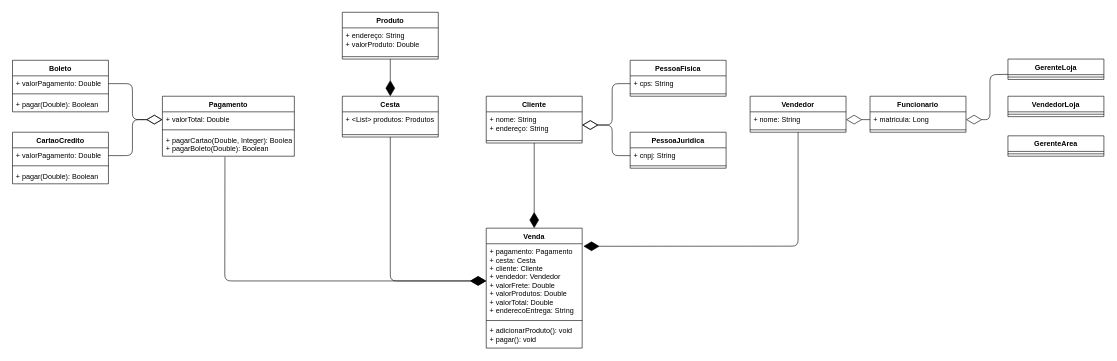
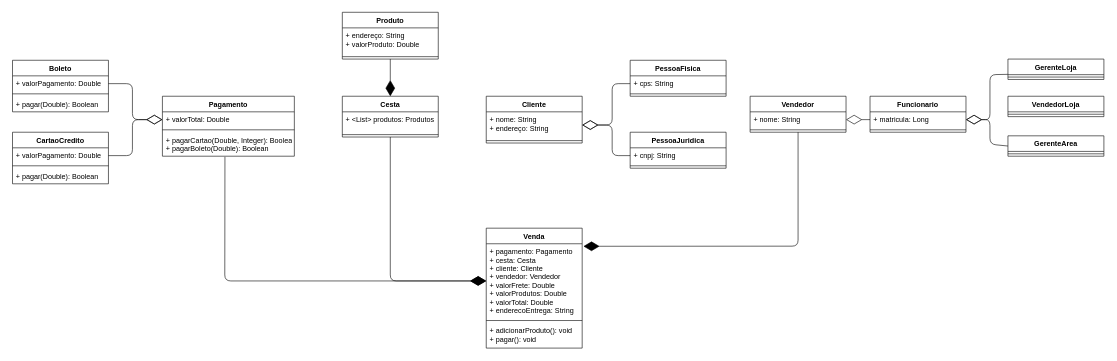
  <mxCell id="0" />
  <mxCell id="1" parent="0" />
  <mxCell id="2" value="Cliente" style="swimlane;fontStyle=1;align=center;verticalAlign=top;childLayout=stackLayout;horizontal=1;startSize=26;horizontalStack=0;resizeParent=1;resizeParentMax=0;resizeLast=0;collapsible=1;marginBottom=0;" vertex="1" parent="1"><mxGeometry x="810" y="160" width="160" height="78" as="geometry" /></mxCell>
  <mxCell id="3" value="+ nome: String&#10;+ endereço: String" style="text;strokeColor=none;fillColor=none;align=left;verticalAlign=top;spacingLeft=4;spacingRight=4;overflow=hidden;rotatable=0;points=[[0,0.5],[1,0.5]];portConstraint=eastwest;" vertex="1" parent="2"><mxGeometry y="26" width="160" height="44" as="geometry" /></mxCell>
  <mxCell id="4" value="" style="line;strokeWidth=1;fillColor=none;align=left;verticalAlign=middle;spacingTop=-1;spacingLeft=3;spacingRight=3;rotatable=0;labelPosition=right;points=[];portConstraint=eastwest;" vertex="1" parent="2"><mxGeometry y="70" width="160" height="8" as="geometry" /></mxCell>
  <mxCell id="5" value="Venda" style="swimlane;fontStyle=1;align=center;verticalAlign=top;childLayout=stackLayout;horizontal=1;startSize=26;horizontalStack=0;resizeParent=1;resizeParentMax=0;resizeLast=0;collapsible=1;marginBottom=0;" vertex="1" parent="1"><mxGeometry x="810" y="380" width="160" height="200" as="geometry" /></mxCell>
  <mxCell id="6" value="+ pagamento: Pagamento&#10;+ cesta: Cesta&#10;+ cliente: Cliente&#10;+ vendedor: Vendedor&#10;+ valorFrete: Double&#10;+ valorProdutos: Double&#10;+ valorTotal: Double&#10;+ enderecoEntrega: String" style="text;strokeColor=none;fillColor=none;align=left;verticalAlign=top;spacingLeft=4;spacingRight=4;overflow=hidden;rotatable=0;points=[[0,0.5],[1,0.5]];portConstraint=eastwest;" vertex="1" parent="5"><mxGeometry y="26" width="160" height="124" as="geometry" /></mxCell>
  <mxCell id="7" value="" style="line;strokeWidth=1;fillColor=none;align=left;verticalAlign=middle;spacingTop=-1;spacingLeft=3;spacingRight=3;rotatable=0;labelPosition=right;points=[];portConstraint=eastwest;" vertex="1" parent="5"><mxGeometry y="150" width="160" height="8" as="geometry" /></mxCell>
  <mxCell id="8" value="+ adicionarProduto(): void&#10;+ pagar(): void" style="text;strokeColor=none;fillColor=none;align=left;verticalAlign=top;spacingLeft=4;spacingRight=4;overflow=hidden;rotatable=0;points=[[0,0.5],[1,0.5]];portConstraint=eastwest;" vertex="1" parent="5"><mxGeometry y="158" width="160" height="42" as="geometry" /></mxCell>
  <mxCell id="9" value="Vendedor" style="swimlane;fontStyle=1;align=center;verticalAlign=top;childLayout=stackLayout;horizontal=1;startSize=26;horizontalStack=0;resizeParent=1;resizeParentMax=0;resizeLast=0;collapsible=1;marginBottom=0;" vertex="1" parent="1"><mxGeometry x="1250" y="160" width="160" height="60" as="geometry" /></mxCell>
  <mxCell id="10" value="+ nome: String" style="text;strokeColor=none;fillColor=none;align=left;verticalAlign=top;spacingLeft=4;spacingRight=4;overflow=hidden;rotatable=0;points=[[0,0.5],[1,0.5]];portConstraint=eastwest;" vertex="1" parent="9"><mxGeometry y="26" width="160" height="26" as="geometry" /></mxCell>
  <mxCell id="11" value="" style="line;strokeWidth=1;fillColor=none;align=left;verticalAlign=middle;spacingTop=-1;spacingLeft=3;spacingRight=3;rotatable=0;labelPosition=right;points=[];portConstraint=eastwest;" vertex="1" parent="9"><mxGeometry y="52" width="160" height="8" as="geometry" /></mxCell>
  <mxCell id="12" value="Cesta" style="swimlane;fontStyle=1;align=center;verticalAlign=top;childLayout=stackLayout;horizontal=1;startSize=26;horizontalStack=0;resizeParent=1;resizeParentMax=0;resizeLast=0;collapsible=1;marginBottom=0;" vertex="1" parent="1"><mxGeometry x="570" y="160" width="160" height="68" as="geometry" /></mxCell>
  <mxCell id="13" value="+ &lt;List&gt; produtos: Produtos" style="text;strokeColor=none;fillColor=none;align=left;verticalAlign=top;spacingLeft=4;spacingRight=4;overflow=hidden;rotatable=0;points=[[0,0.5],[1,0.5]];portConstraint=eastwest;" vertex="1" parent="12"><mxGeometry y="26" width="160" height="34" as="geometry" /></mxCell>
  <mxCell id="14" value="" style="line;strokeWidth=1;fillColor=none;align=left;verticalAlign=middle;spacingTop=-1;spacingLeft=3;spacingRight=3;rotatable=0;labelPosition=right;points=[];portConstraint=eastwest;" vertex="1" parent="12"><mxGeometry y="60" width="160" height="8" as="geometry" /></mxCell>
  <mxCell id="15" value="Funcionario" style="swimlane;fontStyle=1;align=center;verticalAlign=top;childLayout=stackLayout;horizontal=1;startSize=26;horizontalStack=0;resizeParent=1;resizeParentMax=0;resizeLast=0;collapsible=1;marginBottom=0;" vertex="1" parent="1"><mxGeometry x="1450" y="160" width="160" height="60" as="geometry" /></mxCell>
  <mxCell id="16" value="+ matricula: Long" style="text;strokeColor=none;fillColor=none;align=left;verticalAlign=top;spacingLeft=4;spacingRight=4;overflow=hidden;rotatable=0;points=[[0,0.5],[1,0.5]];portConstraint=eastwest;" vertex="1" parent="15"><mxGeometry y="26" width="160" height="26" as="geometry" /></mxCell>
  <mxCell id="17" value="" style="line;strokeWidth=1;fillColor=none;align=left;verticalAlign=middle;spacingTop=-1;spacingLeft=3;spacingRight=3;rotatable=0;labelPosition=right;points=[];portConstraint=eastwest;" vertex="1" parent="15"><mxGeometry y="52" width="160" height="8" as="geometry" /></mxCell>
  <mxCell id="18" value="" style="endArrow=diamondThin;endFill=0;endSize=24;html=1;exitX=1;exitY=0.5;exitDx=0;exitDy=0;entryX=0;entryY=0.5;entryDx=0;entryDy=0;" edge="1" parent="1" source="30" target="38"><mxGeometry width="160" relative="1" as="geometry"><mxPoint x="330" y="330" as="sourcePoint" /><mxPoint x="490" y="330" as="targetPoint" /><Array as="points"><mxPoint x="220" y="139" /><mxPoint x="220" y="199" /></Array></mxGeometry></mxCell>
  <mxCell id="19" value="" style="endArrow=diamondThin;endFill=0;endSize=24;html=1;exitX=1;exitY=0.5;exitDx=0;exitDy=0;entryX=0;entryY=0.5;entryDx=0;entryDy=0;" edge="1" parent="1" source="34" target="38"><mxGeometry width="160" relative="1" as="geometry"><mxPoint x="357" y="296" as="sourcePoint" /><mxPoint x="397" y="356" as="targetPoint" /><Array as="points"><mxPoint x="220" y="259" /><mxPoint x="220" y="199" /></Array></mxGeometry></mxCell>
  <mxCell id="20" value="" style="endArrow=diamondThin;endFill=0;endSize=24;html=1;exitX=0;exitY=0.5;exitDx=0;exitDy=0;entryX=1;entryY=0.5;entryDx=0;entryDy=0;" edge="1" parent="1" source="52" target="3"><mxGeometry width="160" relative="1" as="geometry"><mxPoint x="990" y="283" as="sourcePoint" /><mxPoint x="1030" y="343" as="targetPoint" /><Array as="points"><mxPoint x="1020" y="139" /><mxPoint x="1020" y="208" /></Array></mxGeometry></mxCell>
  <mxCell id="21" value="" style="endArrow=diamondThin;endFill=0;endSize=24;html=1;exitX=0;exitY=0.5;exitDx=0;exitDy=0;entryX=1;entryY=0.5;entryDx=0;entryDy=0;" edge="1" parent="1" source="55" target="3"><mxGeometry width="160" relative="1" as="geometry"><mxPoint x="1020" y="149" as="sourcePoint" /><mxPoint x="980" y="209" as="targetPoint" /><Array as="points"><mxPoint x="1020" y="259" /><mxPoint x="1020" y="208" /></Array></mxGeometry></mxCell>
  <mxCell id="22" value="" style="endArrow=diamondThin;endFill=0;endSize=24;html=1;exitX=0;exitY=0.5;exitDx=0;exitDy=0;entryX=1;entryY=0.5;entryDx=0;entryDy=0;" edge="1" parent="1" source="16" target="10"><mxGeometry width="160" relative="1" as="geometry"><mxPoint x="1020" y="269" as="sourcePoint" /><mxPoint x="980" y="209" as="targetPoint" /></mxGeometry></mxCell>
  <mxCell id="23" value="" style="endArrow=diamondThin;endFill=0;endSize=24;html=1;exitX=0;exitY=0.75;exitDx=0;exitDy=0;entryX=1;entryY=0.5;entryDx=0;entryDy=0;" edge="1" parent="1" source="47" target="16"><mxGeometry width="160" relative="1" as="geometry"><mxPoint x="1650" y="76" as="sourcePoint" /><mxPoint x="1420" y="209" as="targetPoint" /><Array as="points"><mxPoint x="1650" y="124" /><mxPoint x="1650" y="199" /></Array></mxGeometry></mxCell>
- <mxCell id="25" value="" style="endArrow=diamondThin;endFill=1;endSize=24;html=1;exitX=0.5;exitY=1;exitDx=0;exitDy=0;entryX=0.5;entryY=0;entryDx=0;entryDy=0;" edge="1" parent="1" source="2" target="5"><mxGeometry width="160" relative="1" as="geometry"><mxPoint x="890" y="264" as="sourcePoint" /><mxPoint x="1180" y="410" as="targetPoint" /></mxGeometry></mxCell>
+ <mxCell id="24" value="" style="endArrow=diamondThin;endFill=0;endSize=24;html=1;exitX=0;exitY=0.5;exitDx=0;exitDy=0;entryX=1;entryY=0.5;entryDx=0;entryDy=0;" edge="1" parent="1" source="49" target="16"><mxGeometry width="160" relative="1" as="geometry"><mxPoint x="1650" y="322" as="sourcePoint" /><mxPoint x="1620" y="209" as="targetPoint" /><Array as="points"><mxPoint x="1650" y="240" /><mxPoint x="1650" y="199" /></Array></mxGeometry></mxCell>
  <mxCell id="26" value="" style="endArrow=diamondThin;endFill=1;endSize=24;html=1;entryX=1.013;entryY=0.151;entryDx=0;entryDy=0;entryPerimeter=0;exitX=0.5;exitY=1;exitDx=0;exitDy=0;" edge="1" parent="1" source="9" target="5"><mxGeometry width="160" relative="1" as="geometry"><mxPoint x="1339.28" y="247.664" as="sourcePoint" /><mxPoint x="1220" y="454" as="targetPoint" /><Array as="points"><mxPoint x="1330" y="410" /></Array></mxGeometry></mxCell>
  <mxCell id="27" value="" style="endArrow=diamondThin;endFill=1;endSize=24;html=1;exitX=0.5;exitY=1;exitDx=0;exitDy=0;entryX=0;entryY=0.5;entryDx=0;entryDy=0;" edge="1" parent="1" source="12" target="6"><mxGeometry width="160" relative="1" as="geometry"><mxPoint x="648.08" y="266.002" as="sourcePoint" /><mxPoint x="790" y="380" as="targetPoint" /><Array as="points"><mxPoint x="650" y="468" /></Array></mxGeometry></mxCell>
  <mxCell id="28" value="" style="endArrow=diamondThin;endFill=1;endSize=24;html=1;exitX=0.474;exitY=1.025;exitDx=0;exitDy=0;exitPerimeter=0;entryX=0;entryY=0.5;entryDx=0;entryDy=0;" edge="1" parent="1" source="40" target="6"><mxGeometry width="160" relative="1" as="geometry"><mxPoint x="360" y="320" as="sourcePoint" /><mxPoint x="750" y="450" as="targetPoint" /><Array as="points"><mxPoint x="374" y="468" /></Array></mxGeometry></mxCell>
  <mxCell id="29" value="Boleto" style="swimlane;fontStyle=1;align=center;verticalAlign=top;childLayout=stackLayout;horizontal=1;startSize=26;horizontalStack=0;resizeParent=1;resizeParentMax=0;resizeLast=0;collapsible=1;marginBottom=0;" vertex="1" parent="1"><mxGeometry x="20" y="100" width="160" height="86" as="geometry" /></mxCell>
  <mxCell id="30" value="+ valorPagamento: Double" style="text;strokeColor=none;fillColor=none;align=left;verticalAlign=top;spacingLeft=4;spacingRight=4;overflow=hidden;rotatable=0;points=[[0,0.5],[1,0.5]];portConstraint=eastwest;" vertex="1" parent="29"><mxGeometry y="26" width="160" height="26" as="geometry" /></mxCell>
  <mxCell id="31" value="" style="line;strokeWidth=1;fillColor=none;align=left;verticalAlign=middle;spacingTop=-1;spacingLeft=3;spacingRight=3;rotatable=0;labelPosition=right;points=[];portConstraint=eastwest;" vertex="1" parent="29"><mxGeometry y="52" width="160" height="8" as="geometry" /></mxCell>
  <mxCell id="32" value="+ pagar(Double): Boolean" style="text;strokeColor=none;fillColor=none;align=left;verticalAlign=top;spacingLeft=4;spacingRight=4;overflow=hidden;rotatable=0;points=[[0,0.5],[1,0.5]];portConstraint=eastwest;" vertex="1" parent="29"><mxGeometry y="60" width="160" height="26" as="geometry" /></mxCell>
  <mxCell id="33" value="CartaoCredito" style="swimlane;fontStyle=1;align=center;verticalAlign=top;childLayout=stackLayout;horizontal=1;startSize=26;horizontalStack=0;resizeParent=1;resizeParentMax=0;resizeLast=0;collapsible=1;marginBottom=0;" vertex="1" parent="1"><mxGeometry x="20" y="220" width="160" height="86" as="geometry" /></mxCell>
  <mxCell id="34" value="+ valorPagamento: Double" style="text;strokeColor=none;fillColor=none;align=left;verticalAlign=top;spacingLeft=4;spacingRight=4;overflow=hidden;rotatable=0;points=[[0,0.5],[1,0.5]];portConstraint=eastwest;" vertex="1" parent="33"><mxGeometry y="26" width="160" height="26" as="geometry" /></mxCell>
  <mxCell id="35" value="" style="line;strokeWidth=1;fillColor=none;align=left;verticalAlign=middle;spacingTop=-1;spacingLeft=3;spacingRight=3;rotatable=0;labelPosition=right;points=[];portConstraint=eastwest;" vertex="1" parent="33"><mxGeometry y="52" width="160" height="8" as="geometry" /></mxCell>
  <mxCell id="36" value="+ pagar(Double): Boolean" style="text;strokeColor=none;fillColor=none;align=left;verticalAlign=top;spacingLeft=4;spacingRight=4;overflow=hidden;rotatable=0;points=[[0,0.5],[1,0.5]];portConstraint=eastwest;" vertex="1" parent="33"><mxGeometry y="60" width="160" height="26" as="geometry" /></mxCell>
  <mxCell id="37" value="Pagamento" style="swimlane;fontStyle=1;align=center;verticalAlign=top;childLayout=stackLayout;horizontal=1;startSize=26;horizontalStack=0;resizeParent=1;resizeParentMax=0;resizeLast=0;collapsible=1;marginBottom=0;" vertex="1" parent="1"><mxGeometry x="270" y="160" width="220" height="100" as="geometry" /></mxCell>
  <mxCell id="38" value="+ valorTotal: Double" style="text;strokeColor=none;fillColor=none;align=left;verticalAlign=top;spacingLeft=4;spacingRight=4;overflow=hidden;rotatable=0;points=[[0,0.5],[1,0.5]];portConstraint=eastwest;" vertex="1" parent="37"><mxGeometry y="26" width="220" height="26" as="geometry" /></mxCell>
  <mxCell id="39" value="" style="line;strokeWidth=1;fillColor=none;align=left;verticalAlign=middle;spacingTop=-1;spacingLeft=3;spacingRight=3;rotatable=0;labelPosition=right;points=[];portConstraint=eastwest;" vertex="1" parent="37"><mxGeometry y="52" width="220" height="8" as="geometry" /></mxCell>
  <mxCell id="40" value="+ pagarCartao(Double, Integer): Boolean&#10;+ pagarBoleto(Double): Boolean" style="text;strokeColor=none;fillColor=none;align=left;verticalAlign=top;spacingLeft=4;spacingRight=4;overflow=hidden;rotatable=0;points=[[0,0.5],[1,0.5]];portConstraint=eastwest;" vertex="1" parent="37"><mxGeometry y="60" width="220" height="40" as="geometry" /></mxCell>
  <mxCell id="41" value="Produto" style="swimlane;fontStyle=1;align=center;verticalAlign=top;childLayout=stackLayout;horizontal=1;startSize=26;horizontalStack=0;resizeParent=1;resizeParentMax=0;resizeLast=0;collapsible=1;marginBottom=0;" vertex="1" parent="1"><mxGeometry x="570" y="20" width="160" height="78" as="geometry" /></mxCell>
  <mxCell id="42" value="+ endereço: String&#10;+ valorProduto: Double" style="text;strokeColor=none;fillColor=none;align=left;verticalAlign=top;spacingLeft=4;spacingRight=4;overflow=hidden;rotatable=0;points=[[0,0.5],[1,0.5]];portConstraint=eastwest;" vertex="1" parent="41"><mxGeometry y="26" width="160" height="44" as="geometry" /></mxCell>
  <mxCell id="43" value="" style="line;strokeWidth=1;fillColor=none;align=left;verticalAlign=middle;spacingTop=-1;spacingLeft=3;spacingRight=3;rotatable=0;labelPosition=right;points=[];portConstraint=eastwest;" vertex="1" parent="41"><mxGeometry y="70" width="160" height="8" as="geometry" /></mxCell>
  <mxCell id="44" value="" style="endArrow=diamondThin;endFill=1;endSize=24;html=1;exitX=0.5;exitY=1;exitDx=0;exitDy=0;entryX=0.5;entryY=0;entryDx=0;entryDy=0;" edge="1" parent="1" source="41" target="12"><mxGeometry width="160" relative="1" as="geometry"><mxPoint x="800" y="-88.22" as="sourcePoint" /><mxPoint x="958.08" y="98.004" as="targetPoint" /></mxGeometry></mxCell>
  <mxCell id="45" value="VendedorLoja" style="swimlane;fontStyle=1;align=center;verticalAlign=top;childLayout=stackLayout;horizontal=1;startSize=26;horizontalStack=0;resizeParent=1;resizeParentMax=0;resizeLast=0;collapsible=1;marginBottom=0;" vertex="1" parent="1"><mxGeometry x="1680" y="160" width="160" height="34" as="geometry" /></mxCell>
  <mxCell id="46" value="" style="line;strokeWidth=1;fillColor=none;align=left;verticalAlign=middle;spacingTop=-1;spacingLeft=3;spacingRight=3;rotatable=0;labelPosition=right;points=[];portConstraint=eastwest;" vertex="1" parent="45"><mxGeometry y="26" width="160" height="8" as="geometry" /></mxCell>
  <mxCell id="47" value="GerenteLoja" style="swimlane;fontStyle=1;align=center;verticalAlign=top;childLayout=stackLayout;horizontal=1;startSize=26;horizontalStack=0;resizeParent=1;resizeParentMax=0;resizeLast=0;collapsible=1;marginBottom=0;" vertex="1" parent="1"><mxGeometry x="1680" y="98" width="160" height="34" as="geometry" /></mxCell>
  <mxCell id="48" value="" style="line;strokeWidth=1;fillColor=none;align=left;verticalAlign=middle;spacingTop=-1;spacingLeft=3;spacingRight=3;rotatable=0;labelPosition=right;points=[];portConstraint=eastwest;" vertex="1" parent="47"><mxGeometry y="26" width="160" height="8" as="geometry" /></mxCell>
  <mxCell id="49" value="GerenteArea" style="swimlane;fontStyle=1;align=center;verticalAlign=top;childLayout=stackLayout;horizontal=1;startSize=26;horizontalStack=0;resizeParent=1;resizeParentMax=0;resizeLast=0;collapsible=1;marginBottom=0;" vertex="1" parent="1"><mxGeometry x="1680" y="226" width="160" height="34" as="geometry" /></mxCell>
  <mxCell id="50" value="" style="line;strokeWidth=1;fillColor=none;align=left;verticalAlign=middle;spacingTop=-1;spacingLeft=3;spacingRight=3;rotatable=0;labelPosition=right;points=[];portConstraint=eastwest;" vertex="1" parent="49"><mxGeometry y="26" width="160" height="8" as="geometry" /></mxCell>
  <mxCell id="51" value="PessoaFisica" style="swimlane;fontStyle=1;align=center;verticalAlign=top;childLayout=stackLayout;horizontal=1;startSize=26;horizontalStack=0;resizeParent=1;resizeParentMax=0;resizeLast=0;collapsible=1;marginBottom=0;" vertex="1" parent="1"><mxGeometry x="1050" y="100" width="160" height="60" as="geometry" /></mxCell>
  <mxCell id="52" value="+ cps: String" style="text;strokeColor=none;fillColor=none;align=left;verticalAlign=top;spacingLeft=4;spacingRight=4;overflow=hidden;rotatable=0;points=[[0,0.5],[1,0.5]];portConstraint=eastwest;" vertex="1" parent="51"><mxGeometry y="26" width="160" height="26" as="geometry" /></mxCell>
  <mxCell id="53" value="" style="line;strokeWidth=1;fillColor=none;align=left;verticalAlign=middle;spacingTop=-1;spacingLeft=3;spacingRight=3;rotatable=0;labelPosition=right;points=[];portConstraint=eastwest;" vertex="1" parent="51"><mxGeometry y="52" width="160" height="8" as="geometry" /></mxCell>
  <mxCell id="54" value="PessoaJuridica" style="swimlane;fontStyle=1;align=center;verticalAlign=top;childLayout=stackLayout;horizontal=1;startSize=26;horizontalStack=0;resizeParent=1;resizeParentMax=0;resizeLast=0;collapsible=1;marginBottom=0;" vertex="1" parent="1"><mxGeometry x="1050" y="220" width="160" height="60" as="geometry" /></mxCell>
  <mxCell id="55" value="+ cnpj: String" style="text;strokeColor=none;fillColor=none;align=left;verticalAlign=top;spacingLeft=4;spacingRight=4;overflow=hidden;rotatable=0;points=[[0,0.5],[1,0.5]];portConstraint=eastwest;" vertex="1" parent="54"><mxGeometry y="26" width="160" height="26" as="geometry" /></mxCell>
  <mxCell id="56" value="" style="line;strokeWidth=1;fillColor=none;align=left;verticalAlign=middle;spacingTop=-1;spacingLeft=3;spacingRight=3;rotatable=0;labelPosition=right;points=[];portConstraint=eastwest;" vertex="1" parent="54"><mxGeometry y="52" width="160" height="8" as="geometry" /></mxCell>
